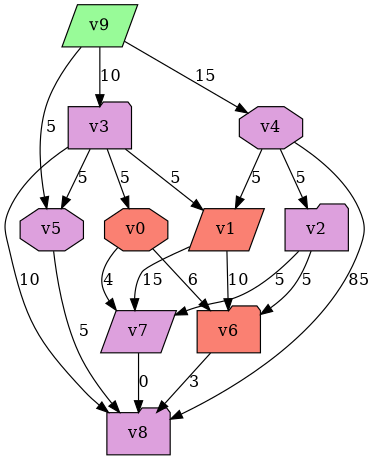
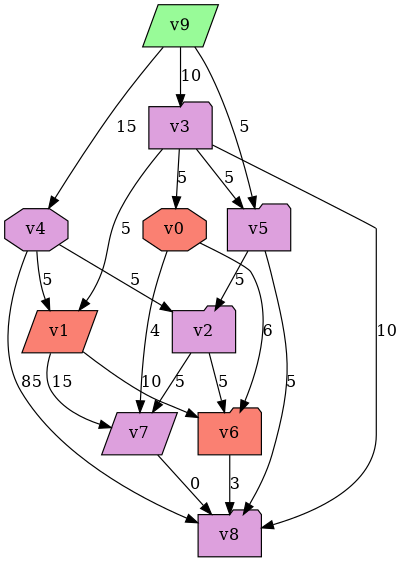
  digraph {
    node [fillcolor=plum shape=folder style=filled]
    n1 [fillcolor=salmon label=v0 shape=octagon]
    n2 [fillcolor=salmon label=v6]
    n3 [label=v7 shape=parallelogram]
    n4 [label=v8]
    n5 [fillcolor=salmon label=v1 shape=parallelogram]
    n6 [label=v2]
    n7 [label=v3]
-   n8 [label=v5 shape=octagon]
+   n8 [label=v5]
    n9 [label=v4 shape=octagon]
    n10 [fillcolor=palegreen label=v9 shape=parallelogram]
    n1 -> n2 [label=6]
    n1 -> n3 [label=4]
    n2 -> n4 [label=3]
    n3 -> n4 [label=0]
    n5 -> n2 [label=10]
    n5 -> n3 [label=15]
    n6 -> n2 [label=5]
    n6 -> n3 [label=5]
    n7 -> n1 [label=5]
    n7 -> n4 [label=10]
    n7 -> n5 [label=5]
    n7 -> n8 [label=5]
    n8 -> n4 [label=5]
+   n8 -> n6 [label=5]
    n9 -> n4 [label=85]
    n9 -> n5 [label=5]
    n9 -> n6 [label=5]
    n10 -> n7 [label=10]
    n10 -> n8 [label=5]
    n10 -> n9 [label=15]
  }
